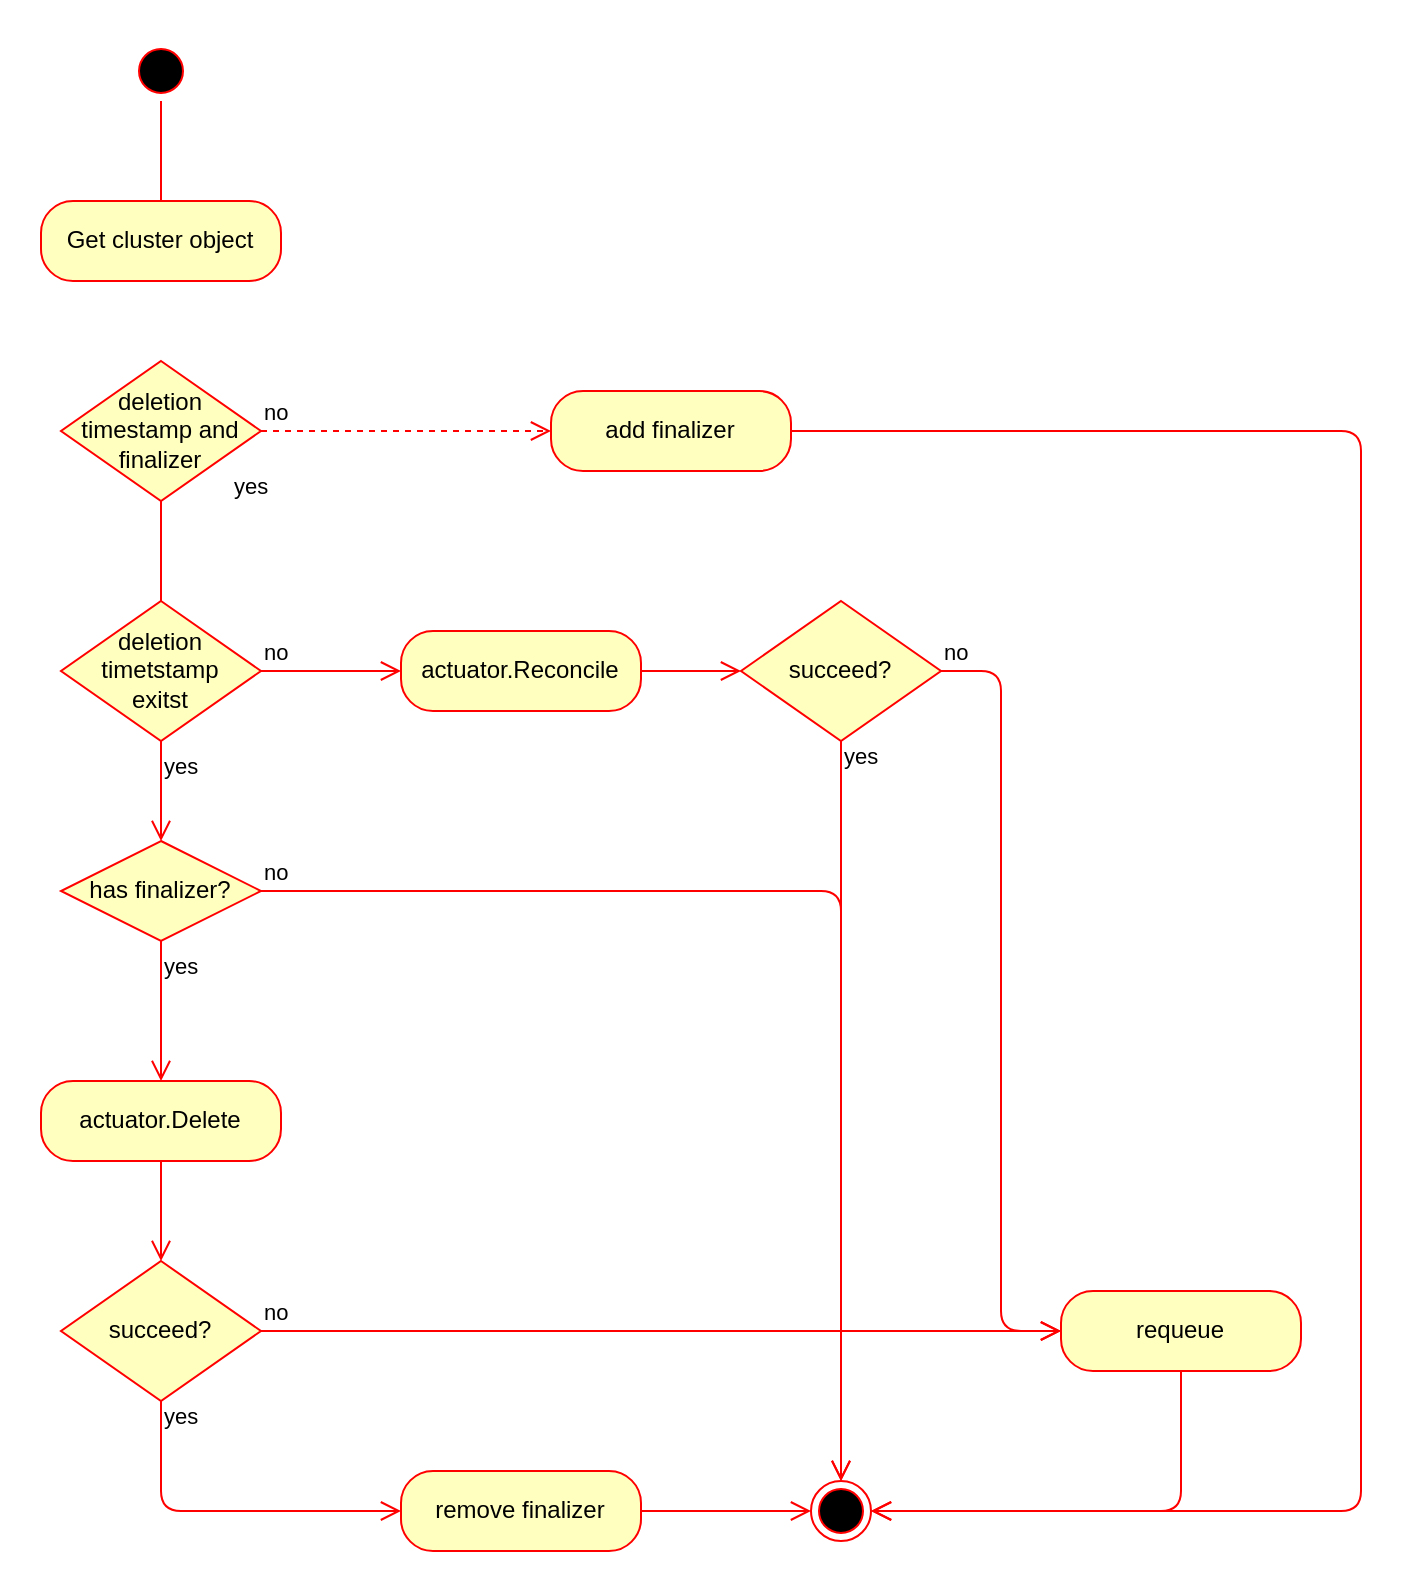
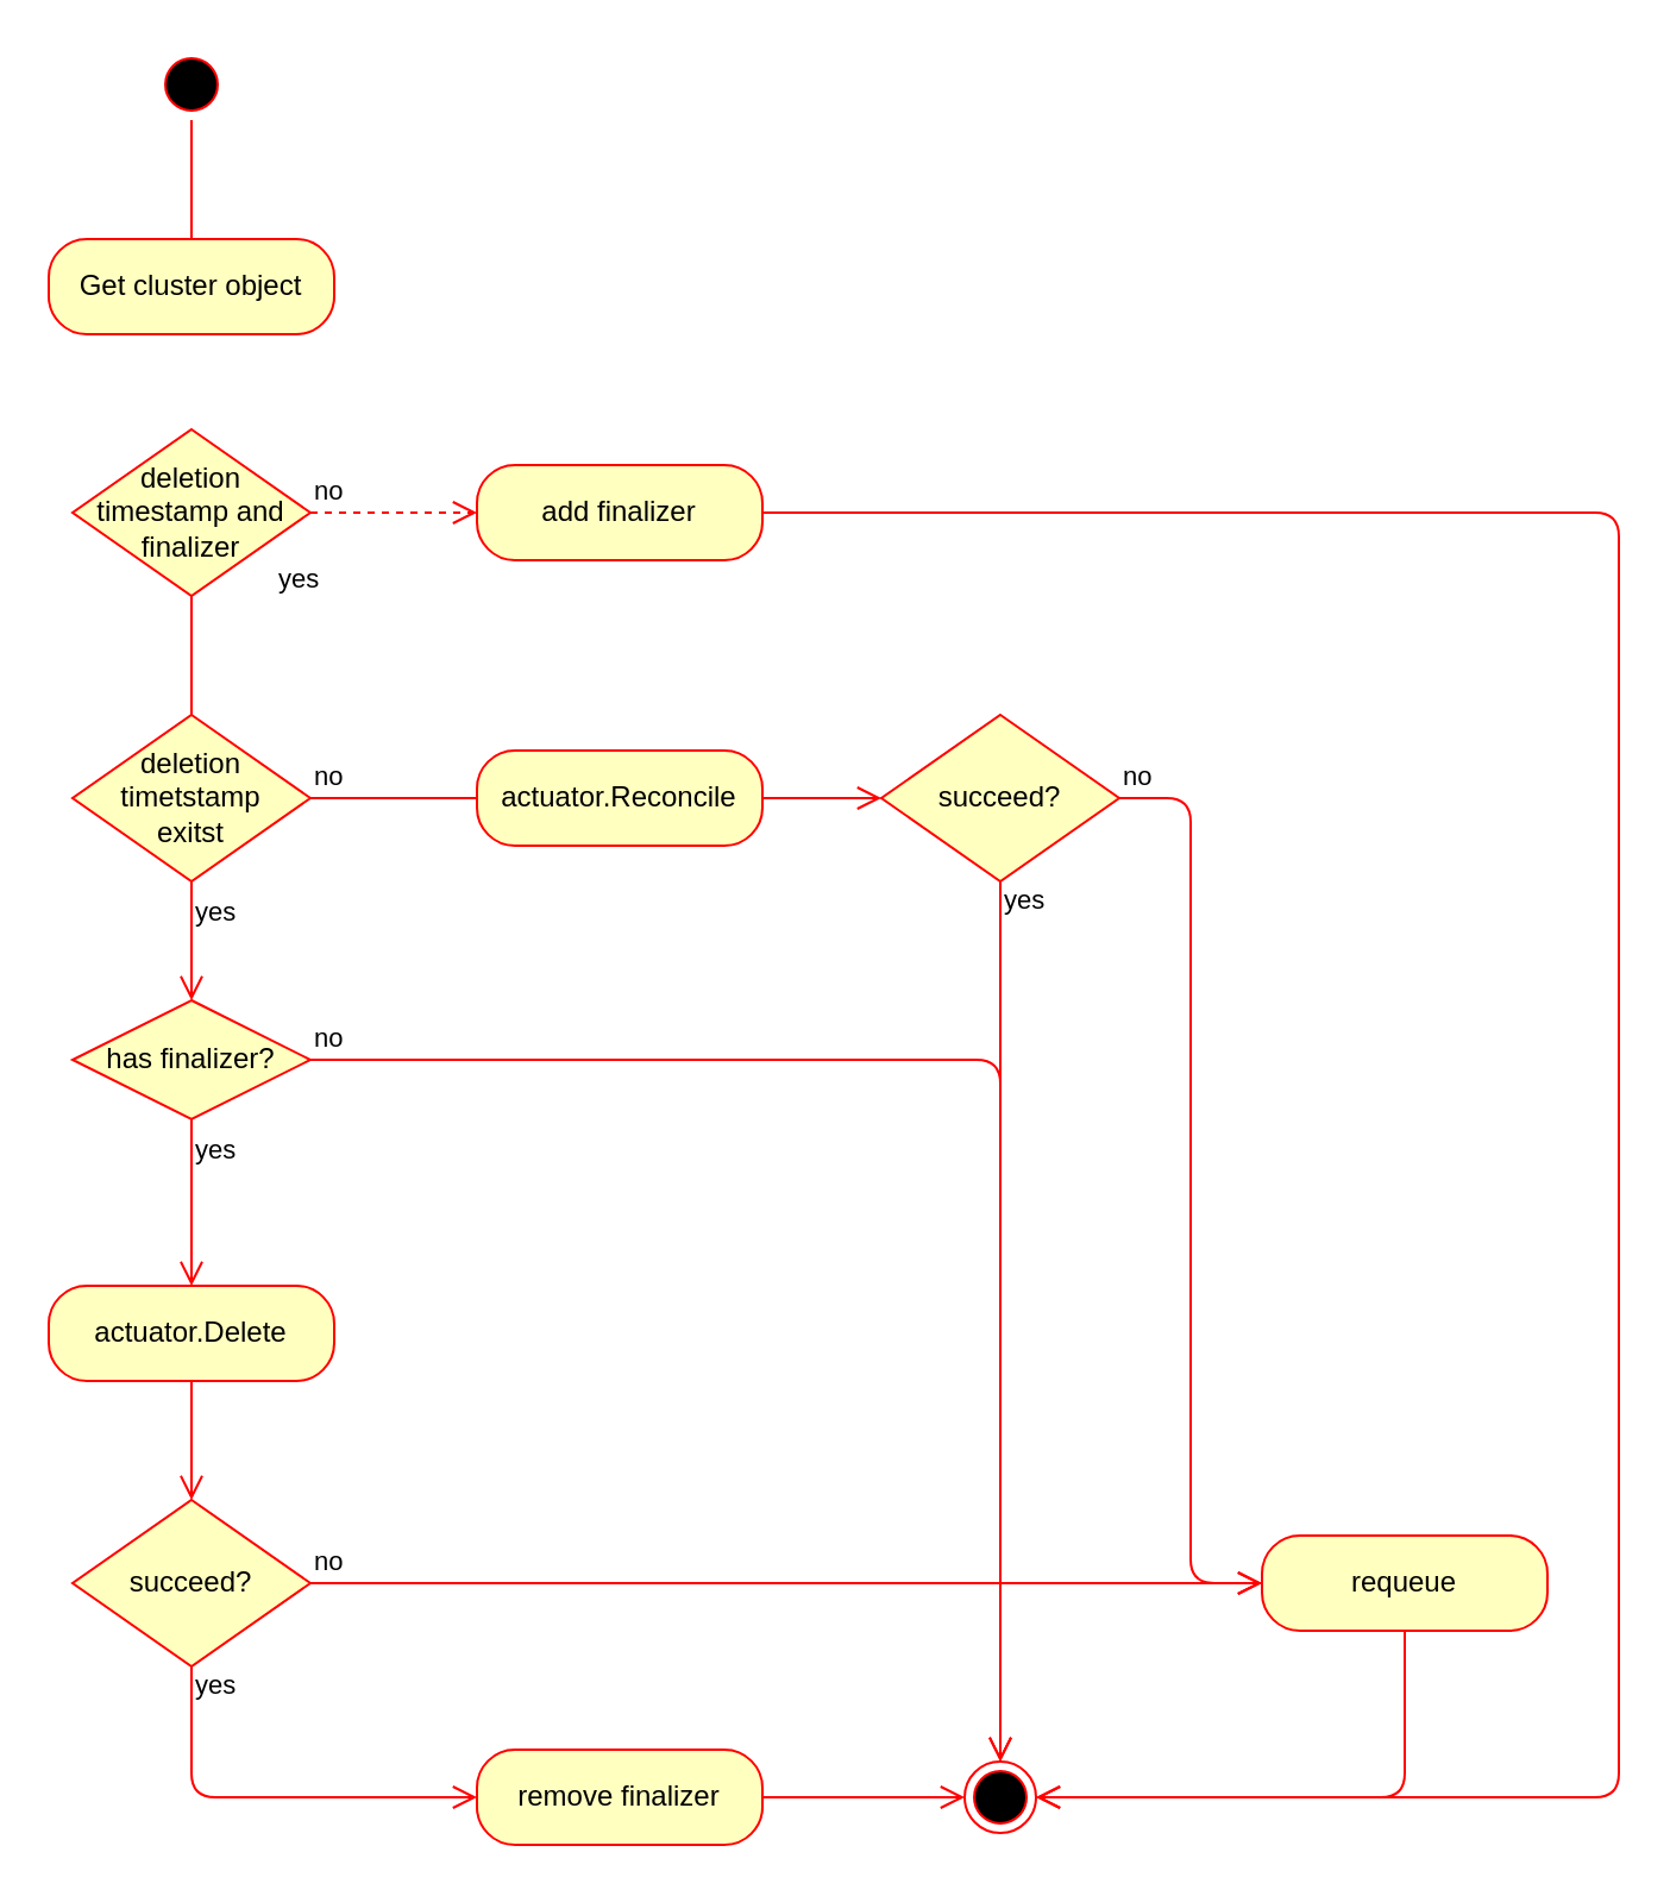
  <mxCell id="0" />
  <mxCell id="1" parent="0" />
  <mxCell id="2" value="" style="ellipse;html=1;shape=startState;fillColor=#000000;strokeColor=#ff0000;" parent="1" vertex="1"><mxGeometry x="65" y="20" width="30" height="30" as="geometry" /></mxCell>
  <mxCell id="3" value="" style="edgeStyle=orthogonalEdgeStyle;html=1;verticalAlign=bottom;endArrow=open;endSize=8;strokeColor=#ff0000;" parent="1" source="2" edge="1"><mxGeometry relative="1" as="geometry"><mxPoint x="80" y="140" as="targetPoint" /></mxGeometry></mxCell>
  <mxCell id="4" value="Get cluster object" style="rounded=1;whiteSpace=wrap;html=1;arcSize=40;fontColor=#000000;fillColor=#ffffc0;strokeColor=#ff0000;" parent="1" vertex="1"><mxGeometry x="20" y="100" width="120" height="40" as="geometry" /></mxCell>
  <mxCell id="5" value="deletion&lt;br&gt;timestamp and&lt;br&gt;finalizer&lt;br&gt;" style="rhombus;whiteSpace=wrap;html=1;fillColor=#ffffc0;strokeColor=#ff0000;" parent="1" vertex="1"><mxGeometry x="30" y="180" width="100" height="70" as="geometry" /></mxCell>
  <mxCell id="6" value="no" style="edgeStyle=orthogonalEdgeStyle;html=1;align=left;verticalAlign=bottom;endArrow=open;endSize=8;strokeColor=#ff0000;entryX=0;entryY=0.5;entryDx=0;entryDy=0;dashed=1;" parent="1" source="5" target="8" edge="1"><mxGeometry x="-1" relative="1" as="geometry"><mxPoint x="200" y="215" as="targetPoint" /></mxGeometry></mxCell>
  <mxCell id="7" value="yes" style="edgeStyle=orthogonalEdgeStyle;html=1;align=left;verticalAlign=top;endArrow=none;endSize=8;strokeColor=#ff0000;entryX=0.5;entryY=0;entryDx=0;entryDy=0;" parent="1" source="5" target="10" edge="1"><mxGeometry x="-1" y="40" relative="1" as="geometry"><mxPoint x="80" y="320" as="targetPoint" /><mxPoint x="-5" y="-20" as="offset" /></mxGeometry></mxCell>
- <mxCell id="8" value="add finalizer" style="rounded=1;whiteSpace=wrap;html=1;arcSize=40;fontColor=#000000;fillColor=#ffffc0;strokeColor=#ff0000;" parent="1" vertex="1"><mxGeometry x="275" y="195" width="120" height="40" as="geometry" /></mxCell>
+ <mxCell id="8" value="add finalizer" style="rounded=1;whiteSpace=wrap;html=1;arcSize=40;fontColor=#000000;fillColor=#ffffc0;strokeColor=#ff0000;" parent="1" vertex="1"><mxGeometry x="200" y="195" width="120" height="40" as="geometry" /></mxCell>
  <mxCell id="9" value="" style="edgeStyle=orthogonalEdgeStyle;html=1;verticalAlign=bottom;endArrow=open;endSize=8;strokeColor=#ff0000;entryX=1;entryY=0.5;entryDx=0;entryDy=0;" parent="1" source="8" target="30" edge="1"><mxGeometry relative="1" as="geometry"><mxPoint x="260" y="290" as="targetPoint" /><Array as="points"><mxPoint x="680" y="215" /><mxPoint x="680" y="755" /></Array></mxGeometry></mxCell>
  <mxCell id="10" value="deletion timetstamp&lt;br&gt;exitst" style="rhombus;whiteSpace=wrap;html=1;fillColor=#ffffc0;strokeColor=#ff0000;" parent="1" vertex="1"><mxGeometry x="30" y="300" width="100" height="70" as="geometry" /></mxCell>
- <mxCell id="11" value="no" style="edgeStyle=orthogonalEdgeStyle;html=1;align=left;verticalAlign=bottom;endArrow=open;endSize=8;strokeColor=#ff0000;entryX=0;entryY=0.5;entryDx=0;entryDy=0;" parent="1" source="10" target="15" edge="1"><mxGeometry x="-1" relative="1" as="geometry"><mxPoint x="190" y="335" as="targetPoint" /></mxGeometry></mxCell>
+ <mxCell id="11" value="no" style="edgeStyle=orthogonalEdgeStyle;html=1;align=left;verticalAlign=bottom;endArrow=none;endSize=8;strokeColor=#ff0000;entryX=0;entryY=0.5;entryDx=0;entryDy=0;" parent="1" source="10" target="15" edge="1"><mxGeometry x="-1" relative="1" as="geometry"><mxPoint x="190" y="335" as="targetPoint" /></mxGeometry></mxCell>
  <mxCell id="12" value="yes" style="edgeStyle=orthogonalEdgeStyle;html=1;align=left;verticalAlign=top;endArrow=open;endSize=8;strokeColor=#ff0000;entryX=0.5;entryY=0;entryDx=0;entryDy=0;" parent="1" source="10" target="22" edge="1"><mxGeometry x="-1" relative="1" as="geometry"><mxPoint x="80" y="440" as="targetPoint" /></mxGeometry></mxCell>
  <mxCell id="13" value="actuator.Delete" style="rounded=1;whiteSpace=wrap;html=1;arcSize=40;fontColor=#000000;fillColor=#ffffc0;strokeColor=#ff0000;" parent="1" vertex="1"><mxGeometry x="20" y="540" width="120" height="40" as="geometry" /></mxCell>
  <mxCell id="14" value="" style="edgeStyle=orthogonalEdgeStyle;html=1;verticalAlign=bottom;endArrow=open;endSize=8;strokeColor=#ff0000;entryX=0.5;entryY=0;entryDx=0;entryDy=0;" parent="1" source="13" target="25" edge="1"><mxGeometry relative="1" as="geometry"><mxPoint x="80" y="635" as="targetPoint" /></mxGeometry></mxCell>
  <mxCell id="15" value="actuator.Reconcile" style="rounded=1;whiteSpace=wrap;html=1;arcSize=40;fontColor=#000000;fillColor=#ffffc0;strokeColor=#ff0000;" parent="1" vertex="1"><mxGeometry x="200" y="315" width="120" height="40" as="geometry" /></mxCell>
  <mxCell id="16" value="" style="edgeStyle=orthogonalEdgeStyle;html=1;verticalAlign=bottom;endArrow=open;endSize=8;strokeColor=#ff0000;entryX=0;entryY=0.5;entryDx=0;entryDy=0;" parent="1" source="15" target="17" edge="1"><mxGeometry relative="1" as="geometry"><mxPoint x="260" y="410" as="targetPoint" /></mxGeometry></mxCell>
  <mxCell id="17" value="succeed?" style="rhombus;whiteSpace=wrap;html=1;fillColor=#ffffc0;strokeColor=#ff0000;" parent="1" vertex="1"><mxGeometry x="370" y="300" width="100" height="70" as="geometry" /></mxCell>
  <mxCell id="18" value="no" style="edgeStyle=orthogonalEdgeStyle;html=1;align=left;verticalAlign=bottom;endArrow=open;endSize=8;strokeColor=#ff0000;entryX=0;entryY=0.5;entryDx=0;entryDy=0;" parent="1" source="17" target="20" edge="1"><mxGeometry x="-1" relative="1" as="geometry"><mxPoint x="530" y="335" as="targetPoint" /></mxGeometry></mxCell>
  <mxCell id="19" value="yes" style="edgeStyle=orthogonalEdgeStyle;html=1;align=left;verticalAlign=top;endArrow=open;endSize=8;strokeColor=#ff0000;entryX=0.5;entryY=0;entryDx=0;entryDy=0;" parent="1" source="17" target="30" edge="1"><mxGeometry x="-1" y="-5" relative="1" as="geometry"><mxPoint x="420" y="400" as="targetPoint" /><mxPoint x="5" y="-5" as="offset" /></mxGeometry></mxCell>
  <mxCell id="20" value="requeue" style="rounded=1;whiteSpace=wrap;html=1;arcSize=40;fontColor=#000000;fillColor=#ffffc0;strokeColor=#ff0000;" parent="1" vertex="1"><mxGeometry x="530" y="645" width="120" height="40" as="geometry" /></mxCell>
  <mxCell id="21" value="" style="edgeStyle=orthogonalEdgeStyle;html=1;verticalAlign=bottom;endArrow=open;endSize=8;strokeColor=#ff0000;entryX=1;entryY=0.5;entryDx=0;entryDy=0;" parent="1" source="20" target="30" edge="1"><mxGeometry relative="1" as="geometry"><mxPoint x="590" y="415" as="targetPoint" /><Array as="points"><mxPoint x="590" y="755" /></Array></mxGeometry></mxCell>
  <mxCell id="22" value="has finalizer?" style="rhombus;whiteSpace=wrap;html=1;fillColor=#ffffc0;strokeColor=#ff0000;" parent="1" vertex="1"><mxGeometry x="30" y="420" width="100" height="50" as="geometry" /></mxCell>
  <mxCell id="23" value="no" style="edgeStyle=orthogonalEdgeStyle;html=1;align=left;verticalAlign=bottom;endArrow=open;endSize=8;strokeColor=#ff0000;entryX=0.5;entryY=0;entryDx=0;entryDy=0;" parent="1" source="22" target="30" edge="1"><mxGeometry x="-1" relative="1" as="geometry"><mxPoint x="200" y="450" as="targetPoint" /></mxGeometry></mxCell>
  <mxCell id="24" value="yes" style="edgeStyle=orthogonalEdgeStyle;html=1;align=left;verticalAlign=top;endArrow=open;endSize=8;strokeColor=#ff0000;entryX=0.5;entryY=0;entryDx=0;entryDy=0;" parent="1" source="22" target="13" edge="1"><mxGeometry x="-1" relative="1" as="geometry"><mxPoint x="80" y="520" as="targetPoint" /></mxGeometry></mxCell>
  <mxCell id="25" value="succeed?" style="rhombus;whiteSpace=wrap;html=1;fillColor=#ffffc0;strokeColor=#ff0000;" parent="1" vertex="1"><mxGeometry x="30" y="630" width="100" height="70" as="geometry" /></mxCell>
  <mxCell id="26" value="no" style="edgeStyle=orthogonalEdgeStyle;html=1;align=left;verticalAlign=bottom;endArrow=open;endSize=8;strokeColor=#ff0000;entryX=0;entryY=0.5;entryDx=0;entryDy=0;" parent="1" source="25" target="20" edge="1"><mxGeometry x="-1" relative="1" as="geometry"><mxPoint x="180" y="665" as="targetPoint" /><Array as="points"><mxPoint x="490" y="665" /><mxPoint x="490" y="665" /></Array></mxGeometry></mxCell>
  <mxCell id="27" value="yes" style="edgeStyle=orthogonalEdgeStyle;html=1;align=left;verticalAlign=top;endArrow=open;endSize=8;strokeColor=#ff0000;entryX=0;entryY=0.5;entryDx=0;entryDy=0;" parent="1" source="25" target="28" edge="1"><mxGeometry x="-1" y="-5" relative="1" as="geometry"><mxPoint x="180" y="760" as="targetPoint" /><mxPoint x="5" y="-5" as="offset" /><Array as="points"><mxPoint x="80" y="755" /></Array></mxGeometry></mxCell>
  <mxCell id="28" value="remove finalizer" style="rounded=1;whiteSpace=wrap;html=1;arcSize=40;fontColor=#000000;fillColor=#ffffc0;strokeColor=#ff0000;" parent="1" vertex="1"><mxGeometry x="200" y="735" width="120" height="40" as="geometry" /></mxCell>
  <mxCell id="29" value="" style="edgeStyle=orthogonalEdgeStyle;html=1;verticalAlign=bottom;endArrow=open;endSize=8;strokeColor=#ff0000;entryX=0;entryY=0.5;entryDx=0;entryDy=0;" parent="1" source="28" target="30" edge="1"><mxGeometry relative="1" as="geometry"><mxPoint x="260" y="740" as="targetPoint" /></mxGeometry></mxCell>
  <mxCell id="30" value="" style="ellipse;html=1;shape=endState;fillColor=#000000;strokeColor=#ff0000;" parent="1" vertex="1"><mxGeometry x="405" y="740" width="30" height="30" as="geometry" /></mxCell>
